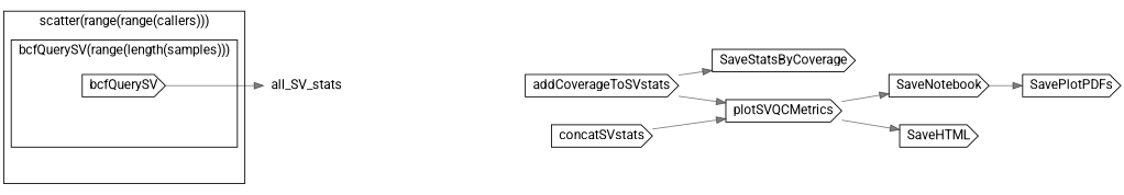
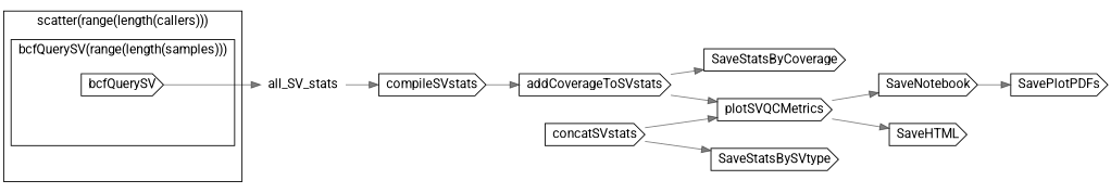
  digraph {
    compound=true
    fontname=Roboto
    rankdir=LR
    node [fontname=Roboto shape=cds]
    edge [color="#00000080" fontname=Roboto]
    n1 [label=bcfQuerySV]
    "scatter-L36C9-j" [height=0 margin=0 style=invis width=0 shape=""]
    "scatter-L34C5-i" [height=0 margin=0 style=invis width=0 shape=""]
    n4 [label=all_SV_stats shape=plaintext]
+   n5 [label=compileSVstats]
    n6 [label=concatSVstats]
    n7 [label=plotSVQCMetrics]
+   n8 [label=SaveStatsBySVtype]
    n9 [label=addCoverageToSVstats]
    n10 [label=SaveNotebook]
    n11 [label=SaveHTML]
    n12 [label=SaveStatsByCoverage]
    n13 [label=SavePlotPDFs]
    subgraph cluster_1 {
-     label="scatter(range(range(callers)))"
+     label="scatter(range(length(callers)))"
      rank=same
      "scatter-L34C5-i"
      subgraph cluster_2 {
        label="bcfQuerySV(range(length(samples)))"
        rank=same
        n1
        "scatter-L36C9-j"
      }
    }
    n1 -> n4
+   n4 -> n5
+   n5 -> n9
    n6 -> n7
+   n6 -> n8
    n7 -> n10
    n7 -> n11
    n9 -> n7
    n9 -> n12
    n10 -> n13
  }
